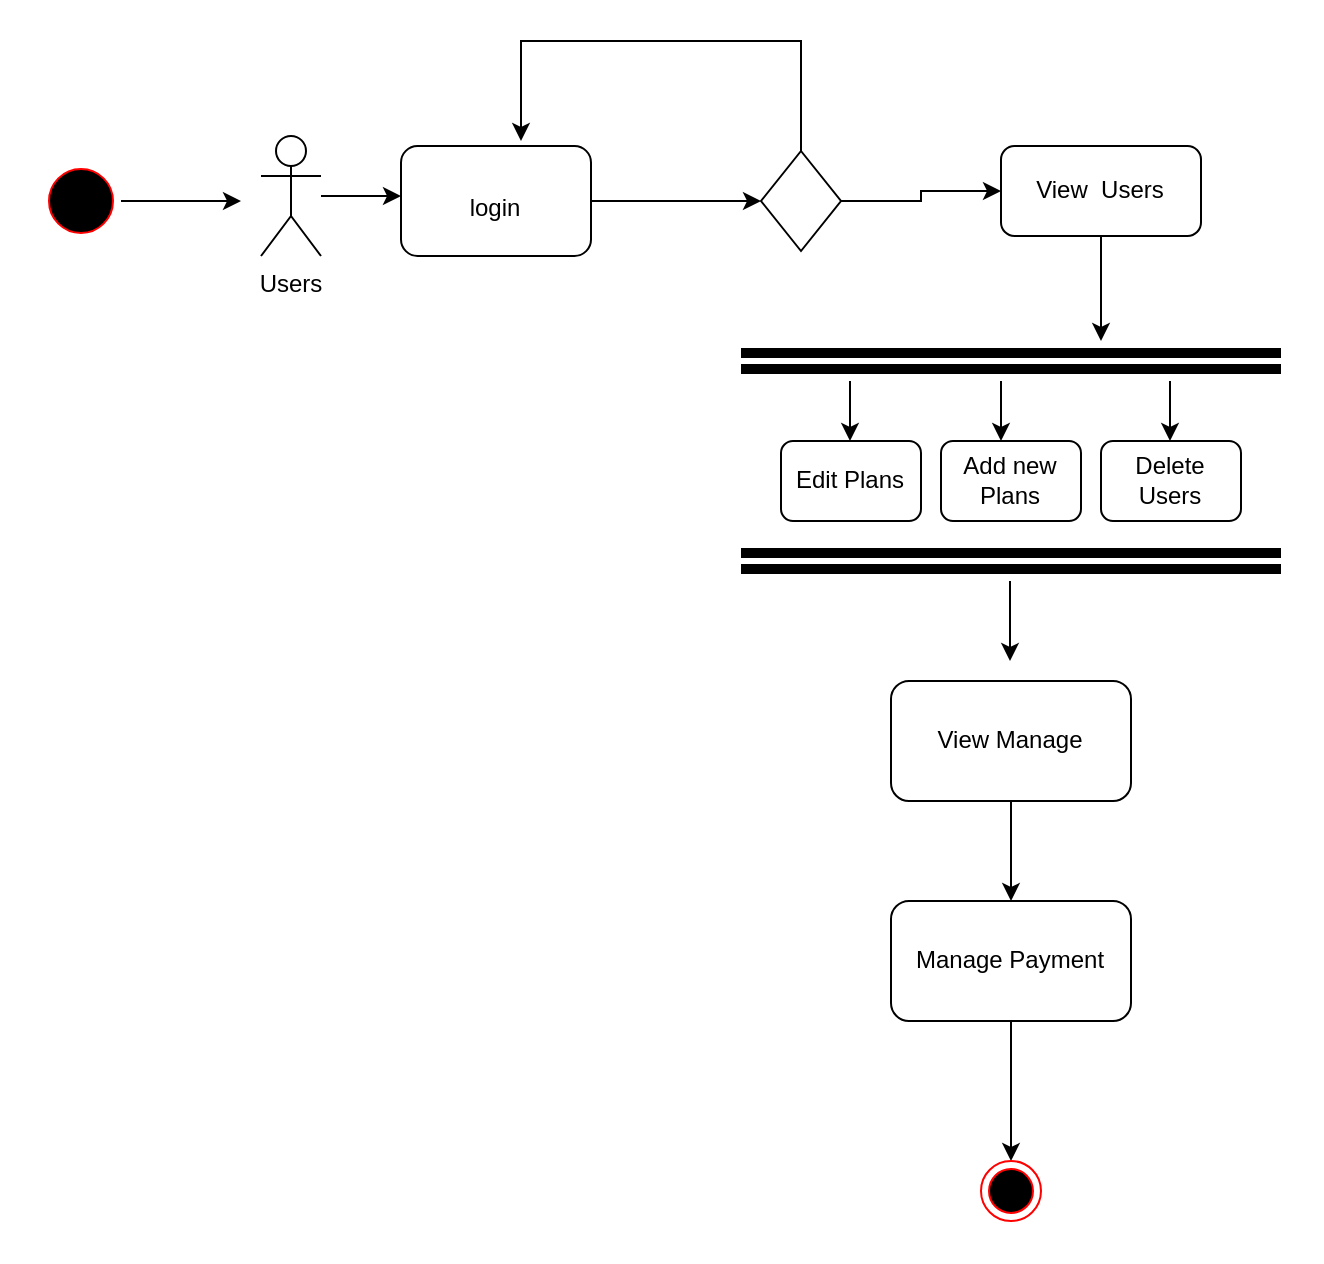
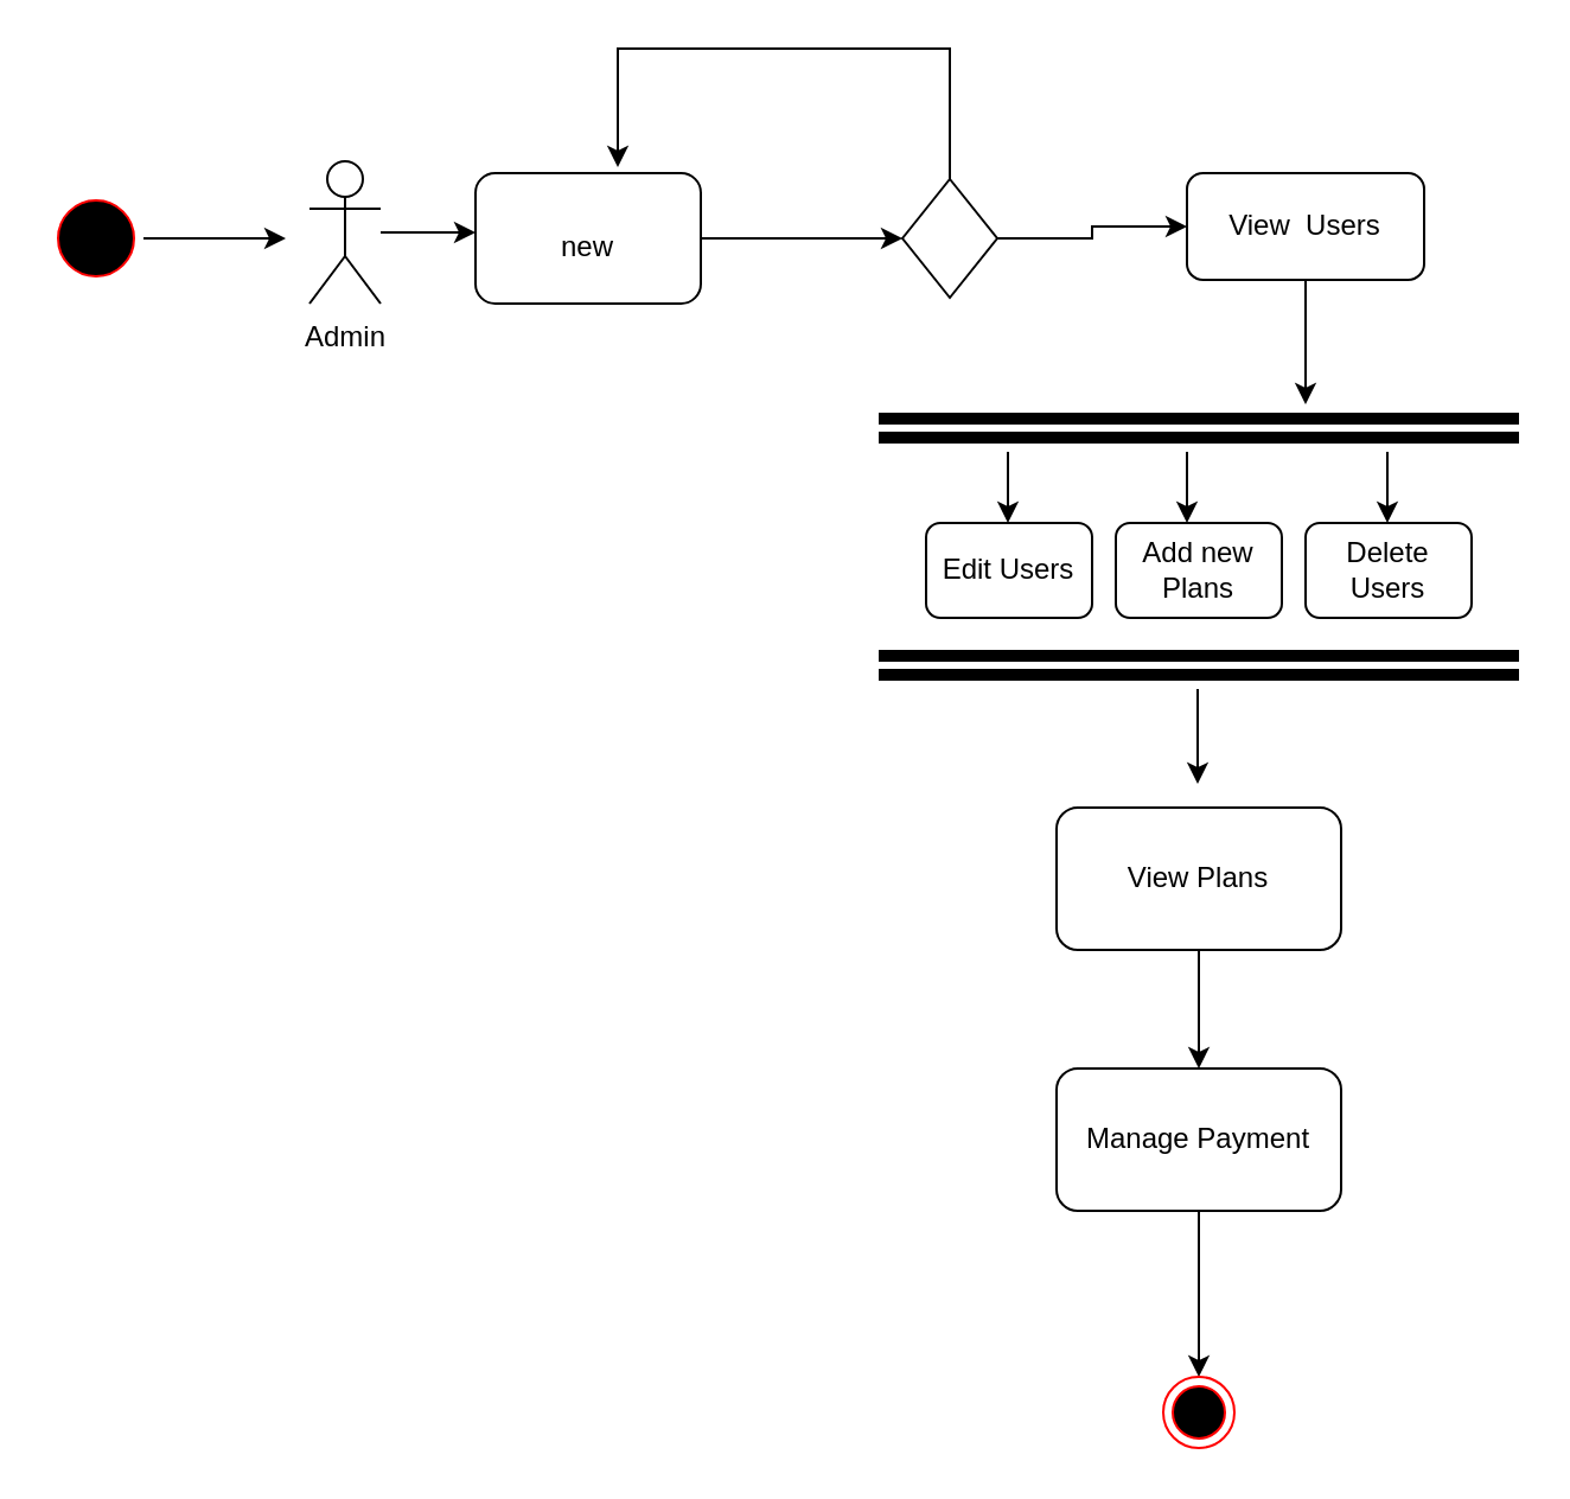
  <mxCell id="0" />
  <mxCell id="1" parent="0" />
  <mxCell id="2" style="edgeStyle=orthogonalEdgeStyle;rounded=0;orthogonalLoop=1;jettySize=auto;html=1;" parent="1" source="3" edge="1"><mxGeometry relative="1" as="geometry"><mxPoint x="120" y="100" as="targetPoint" /></mxGeometry></mxCell>
  <mxCell id="3" value="" style="ellipse;html=1;shape=startState;fillColor=#000000;strokeColor=#ff0000;fontSize=20;" parent="1" vertex="1"><mxGeometry x="20" y="80" width="40" height="40" as="geometry" /></mxCell>
  <mxCell id="4" value="" style="edgeStyle=orthogonalEdgeStyle;rounded=0;orthogonalLoop=1;jettySize=auto;html=1;" parent="1" source="5" target="7" edge="1"><mxGeometry relative="1" as="geometry" /></mxCell>
- <mxCell id="5" value="&lt;font style=&quot;font-size: 12px&quot;&gt;login&lt;/font&gt;" style="rounded=1;whiteSpace=wrap;html=1;fontSize=20;fillColor=none;strokeColor=default;" parent="1" vertex="1"><mxGeometry x="200" y="72.5" width="95" height="55" as="geometry" /></mxCell>
+ <mxCell id="5" value="&lt;font style=&quot;font-size: 12px&quot;&gt;new&lt;/font&gt;" style="rounded=1;whiteSpace=wrap;html=1;fontSize=20;fillColor=none;strokeColor=default;" parent="1" vertex="1"><mxGeometry x="200" y="72.5" width="95" height="55" as="geometry" /></mxCell>
  <mxCell id="6" value="" style="edgeStyle=orthogonalEdgeStyle;rounded=0;orthogonalLoop=1;jettySize=auto;html=1;" parent="1" source="7" target="10" edge="1"><mxGeometry relative="1" as="geometry" /></mxCell>
  <mxCell id="7" value="" style="rhombus;whiteSpace=wrap;html=1;strokeColor=default;fillColor=none;" parent="1" vertex="1"><mxGeometry x="380" y="75" width="40" height="50" as="geometry" /></mxCell>
  <mxCell id="8" value="" style="endArrow=classic;html=1;rounded=0;exitX=0.5;exitY=0;exitDx=0;exitDy=0;" parent="1" source="7" edge="1"><mxGeometry width="50" height="50" relative="1" as="geometry"><mxPoint x="380" y="70" as="sourcePoint" /><mxPoint x="260" y="70" as="targetPoint" /><Array as="points"><mxPoint x="400" y="20" /><mxPoint x="260" y="20" /></Array></mxGeometry></mxCell>
  <mxCell id="9" style="edgeStyle=orthogonalEdgeStyle;rounded=0;orthogonalLoop=1;jettySize=auto;html=1;" parent="1" source="10" edge="1"><mxGeometry relative="1" as="geometry"><mxPoint x="550" y="170" as="targetPoint" /><Array as="points"><mxPoint x="550" y="150" /><mxPoint x="550" y="150" /></Array></mxGeometry></mxCell>
  <mxCell id="10" value="View&amp;nbsp; Users" style="rounded=1;whiteSpace=wrap;html=1;fillColor=none;" parent="1" vertex="1"><mxGeometry x="500" y="72.5" width="100" height="45" as="geometry" /></mxCell>
  <mxCell id="11" value="" style="shape=link;html=1;rounded=0;fontSize=12;strokeColor=#000000;strokeWidth=5;endSize=11;startSize=1;" parent="1" edge="1"><mxGeometry width="100" relative="1" as="geometry"><mxPoint x="370" y="180" as="sourcePoint" /><mxPoint x="640" y="180" as="targetPoint" /></mxGeometry></mxCell>
  <mxCell id="12" value="" style="endArrow=classic;html=1;rounded=0;fontSize=12;startSize=6;endSize=6;strokeColor=default;strokeWidth=1;" parent="1" edge="1"><mxGeometry width="50" height="50" relative="1" as="geometry"><mxPoint x="500" y="190" as="sourcePoint" /><mxPoint x="500" y="220" as="targetPoint" /></mxGeometry></mxCell>
  <mxCell id="13" value="Add new Plans" style="rounded=1;whiteSpace=wrap;html=1;fontSize=12;strokeColor=default;fillColor=none;" parent="1" vertex="1"><mxGeometry x="470" y="220" width="70" height="40" as="geometry" /></mxCell>
  <mxCell id="14" value="Delete Users" style="rounded=1;whiteSpace=wrap;html=1;fontSize=12;strokeColor=default;fillColor=none;" parent="1" vertex="1"><mxGeometry x="550" y="220" width="70" height="40" as="geometry" /></mxCell>
  <mxCell id="15" value="" style="endArrow=classic;html=1;rounded=0;fontSize=12;startSize=6;endSize=6;strokeColor=default;strokeWidth=1;" parent="1" edge="1"><mxGeometry width="50" height="50" relative="1" as="geometry"><mxPoint x="584.5" y="190" as="sourcePoint" /><mxPoint x="584.5" y="220" as="targetPoint" /></mxGeometry></mxCell>
- <mxCell id="16" value="Edit Plans" style="rounded=1;whiteSpace=wrap;html=1;fontSize=12;strokeColor=default;fillColor=none;" parent="1" vertex="1"><mxGeometry x="390" y="220" width="70" height="40" as="geometry" /></mxCell>
+ <mxCell id="16" value="Edit Users" style="rounded=1;whiteSpace=wrap;html=1;fontSize=12;strokeColor=default;fillColor=none;" parent="1" vertex="1"><mxGeometry x="390" y="220" width="70" height="40" as="geometry" /></mxCell>
  <mxCell id="17" value="" style="endArrow=classic;html=1;rounded=0;fontSize=12;startSize=6;endSize=6;strokeColor=default;strokeWidth=1;" parent="1" edge="1"><mxGeometry width="50" height="50" relative="1" as="geometry"><mxPoint x="424.5" y="190" as="sourcePoint" /><mxPoint x="424.5" y="220" as="targetPoint" /></mxGeometry></mxCell>
  <mxCell id="18" value="" style="shape=link;html=1;rounded=0;fontSize=12;strokeColor=#000000;strokeWidth=5;endSize=11;startSize=1;" parent="1" edge="1"><mxGeometry width="100" relative="1" as="geometry"><mxPoint x="370" y="280" as="sourcePoint" /><mxPoint x="640" y="280" as="targetPoint" /></mxGeometry></mxCell>
  <mxCell id="19" value="" style="endArrow=classic;html=1;rounded=0;fontSize=12;startSize=6;endSize=6;strokeColor=default;strokeWidth=1;entryX=0.5;entryY=0;entryDx=0;entryDy=0;" parent="1" edge="1"><mxGeometry width="50" height="50" relative="1" as="geometry"><mxPoint x="504.5" y="290" as="sourcePoint" /><mxPoint x="504.5" y="330" as="targetPoint" /></mxGeometry></mxCell>
  <mxCell id="20" style="edgeStyle=orthogonalEdgeStyle;rounded=0;orthogonalLoop=1;jettySize=auto;html=1;" parent="1" source="21" edge="1"><mxGeometry relative="1" as="geometry"><mxPoint x="505" y="450" as="targetPoint" /></mxGeometry></mxCell>
- <mxCell id="21" value="View Manage" style="rounded=1;whiteSpace=wrap;html=1;fontSize=12;strokeColor=default;fillColor=none;" parent="1" vertex="1"><mxGeometry x="445" y="340" width="120" height="60" as="geometry" /></mxCell>
+ <mxCell id="21" value="View Plans" style="rounded=1;whiteSpace=wrap;html=1;fontSize=12;strokeColor=default;fillColor=none;" parent="1" vertex="1"><mxGeometry x="445" y="340" width="120" height="60" as="geometry" /></mxCell>
  <mxCell id="22" style="edgeStyle=orthogonalEdgeStyle;rounded=0;orthogonalLoop=1;jettySize=auto;html=1;" parent="1" source="23" edge="1"><mxGeometry relative="1" as="geometry"><mxPoint x="505" y="580" as="targetPoint" /></mxGeometry></mxCell>
  <mxCell id="23" value="Manage Payment" style="rounded=1;whiteSpace=wrap;html=1;fontSize=12;strokeColor=default;fillColor=none;" parent="1" vertex="1"><mxGeometry x="445" y="450" width="120" height="60" as="geometry" /></mxCell>
  <mxCell id="24" value="" style="ellipse;html=1;shape=endState;fillColor=#000000;strokeColor=#ff0000;" parent="1" vertex="1"><mxGeometry x="490" y="580" width="30" height="30" as="geometry" /></mxCell>
  <mxCell id="25" style="edgeStyle=orthogonalEdgeStyle;rounded=0;orthogonalLoop=1;jettySize=auto;html=1;" parent="1" source="26" edge="1"><mxGeometry relative="1" as="geometry"><mxPoint x="200" y="97.5" as="targetPoint" /></mxGeometry></mxCell>
- <mxCell id="26" value="Users" style="shape=umlActor;verticalLabelPosition=bottom;verticalAlign=top;html=1;outlineConnect=0;" parent="1" vertex="1"><mxGeometry x="130" y="67.5" width="30" height="60" as="geometry" /></mxCell>
+ <mxCell id="26" value="Admin" style="shape=umlActor;verticalLabelPosition=bottom;verticalAlign=top;html=1;outlineConnect=0;" parent="1" vertex="1"><mxGeometry x="130" y="67.5" width="30" height="60" as="geometry" /></mxCell>
